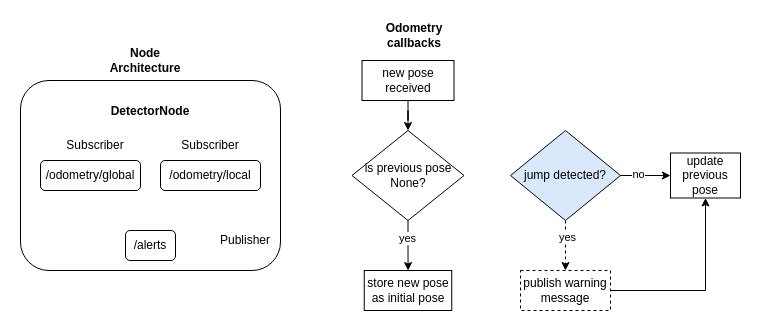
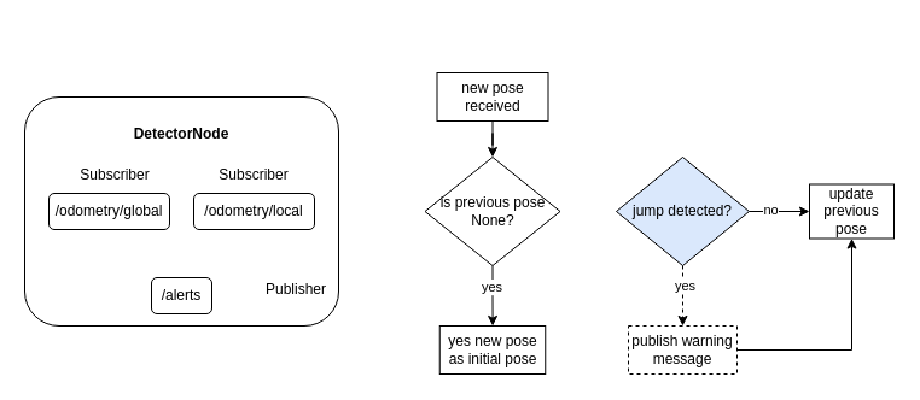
  <mxCell id="0" />
  <mxCell id="1" parent="0" />
  <mxCell id="2" value="&lt;b&gt;DetectorNode&lt;br&gt;&lt;/b&gt;&lt;br&gt;&lt;br&gt;&lt;br&gt;&lt;br&gt;&lt;br&gt;&lt;br&gt;&lt;br&gt;&lt;br&gt;&lt;div&gt;&lt;br&gt;&lt;/div&gt;" style="rounded=1;whiteSpace=wrap;html=1;" vertex="1" parent="1"><mxGeometry x="20" y="80" width="260" height="190" as="geometry" /></mxCell>
  <mxCell id="3" value="/odometry/global" style="rounded=1;whiteSpace=wrap;html=1;" vertex="1" parent="1"><mxGeometry x="40" y="160" width="100" height="30" as="geometry" /></mxCell>
  <mxCell id="4" value="Subscriber" style="text;html=1;align=center;verticalAlign=middle;whiteSpace=wrap;rounded=0;" vertex="1" parent="1"><mxGeometry x="65" y="130" width="60" height="30" as="geometry" /></mxCell>
  <mxCell id="5" value="/odometry/local" style="rounded=1;whiteSpace=wrap;html=1;" vertex="1" parent="1"><mxGeometry x="160" y="160" width="100" height="30" as="geometry" /></mxCell>
  <mxCell id="6" value="Subscriber" style="text;html=1;align=center;verticalAlign=middle;whiteSpace=wrap;rounded=0;" vertex="1" parent="1"><mxGeometry x="180" y="130" width="60" height="30" as="geometry" /></mxCell>
  <mxCell id="7" value="/alerts" style="rounded=1;whiteSpace=wrap;html=1;" vertex="1" parent="1"><mxGeometry x="125" y="230" width="50" height="30" as="geometry" /></mxCell>
  <mxCell id="8" value="Publisher" style="text;html=1;align=center;verticalAlign=middle;whiteSpace=wrap;rounded=0;" vertex="1" parent="1"><mxGeometry x="215" y="225" width="60" height="30" as="geometry" /></mxCell>
- <mxCell id="9" value="&lt;b&gt;Node Architecture&lt;/b&gt;" style="text;html=1;align=center;verticalAlign=middle;whiteSpace=wrap;rounded=0;" vertex="1" parent="1"><mxGeometry x="115" y="50" width="60" height="20" as="geometry" /></mxCell>
  <mxCell id="10" value="" style="edgeStyle=orthogonalEdgeStyle;rounded=0;orthogonalLoop=1;jettySize=auto;html=1;" edge="1" parent="1" source="12" target="13"><mxGeometry relative="1" as="geometry" /></mxCell>
  <mxCell id="11" value="yes" style="edgeLabel;html=1;align=center;verticalAlign=middle;resizable=0;points=[];" vertex="1" connectable="0" parent="10"><mxGeometry x="-0.312" y="-1" relative="1" as="geometry"><mxPoint as="offset" /></mxGeometry></mxCell>
  <mxCell id="12" value="is previous pose None?" style="rhombus;whiteSpace=wrap;html=1;" vertex="1" parent="1"><mxGeometry x="351.5" y="130" width="112" height="90" as="geometry" /></mxCell>
- <mxCell id="13" value="store new pose as initial pose" style="whiteSpace=wrap;html=1;" vertex="1" parent="1"><mxGeometry x="363.75" y="270" width="87.5" height="40" as="geometry" /></mxCell>
+ <mxCell id="13" value="yes new pose as initial pose" style="whiteSpace=wrap;html=1;" vertex="1" parent="1"><mxGeometry x="363.75" y="270" width="87.5" height="40" as="geometry" /></mxCell>
  <mxCell id="14" value="" style="edgeStyle=orthogonalEdgeStyle;rounded=0;orthogonalLoop=1;jettySize=auto;html=1;" edge="1" parent="1" source="18" target="19"><mxGeometry relative="1" as="geometry" /></mxCell>
  <mxCell id="15" value="no" style="edgeLabel;html=1;align=center;verticalAlign=middle;resizable=0;points=[];" vertex="1" connectable="0" parent="14"><mxGeometry x="-0.315" y="2" relative="1" as="geometry"><mxPoint as="offset" /></mxGeometry></mxCell>
  <mxCell id="16" value="" style="edgeStyle=orthogonalEdgeStyle;rounded=0;orthogonalLoop=1;jettySize=auto;html=1;dashed=1;" edge="1" parent="1" source="18" target="24"><mxGeometry relative="1" as="geometry" /></mxCell>
  <mxCell id="17" value="yes" style="edgeLabel;html=1;align=center;verticalAlign=middle;resizable=0;points=[];" vertex="1" connectable="0" parent="16"><mxGeometry x="-0.37" y="1" relative="1" as="geometry"><mxPoint as="offset" /></mxGeometry></mxCell>
  <mxCell id="18" value="jump detected?" style="rhombus;whiteSpace=wrap;html=1;fillColor=#dae8fc;" vertex="1" parent="1"><mxGeometry x="510" y="130" width="110" height="90" as="geometry" /></mxCell>
  <mxCell id="19" value="update previous pose" style="whiteSpace=wrap;html=1;" vertex="1" parent="1"><mxGeometry x="670" y="152.5" width="70" height="45" as="geometry" /></mxCell>
- <mxCell id="20" value="&lt;b&gt;Odometry callbacks&lt;/b&gt;" style="text;html=1;align=center;verticalAlign=middle;whiteSpace=wrap;rounded=0;" vertex="1" parent="1"><mxGeometry x="378" y="20" width="72" height="30" as="geometry" /></mxCell>
  <mxCell id="21" style="edgeStyle=orthogonalEdgeStyle;rounded=0;orthogonalLoop=1;jettySize=auto;html=1;entryX=0.5;entryY=0;entryDx=0;entryDy=0;" edge="1" parent="1" source="22" target="12"><mxGeometry relative="1" as="geometry" /></mxCell>
  <mxCell id="22" value="new pose received" style="rounded=0;whiteSpace=wrap;html=1;" vertex="1" parent="1"><mxGeometry x="361.5" y="60" width="92" height="40" as="geometry" /></mxCell>
  <mxCell id="23" style="edgeStyle=orthogonalEdgeStyle;rounded=0;orthogonalLoop=1;jettySize=auto;html=1;entryX=0.5;entryY=1;entryDx=0;entryDy=0;" edge="1" parent="1" source="24" target="19"><mxGeometry relative="1" as="geometry" /></mxCell>
  <mxCell id="24" value="publish warning message" style="whiteSpace=wrap;html=1;dashed=1;" vertex="1" parent="1"><mxGeometry x="520" y="270" width="90" height="40" as="geometry" /></mxCell>
